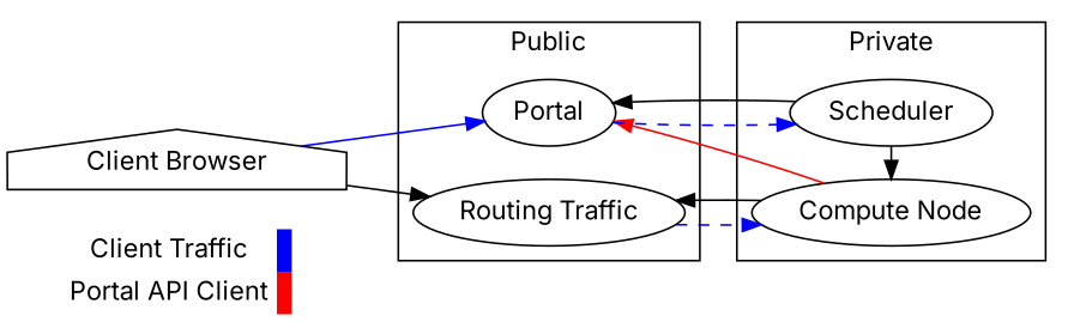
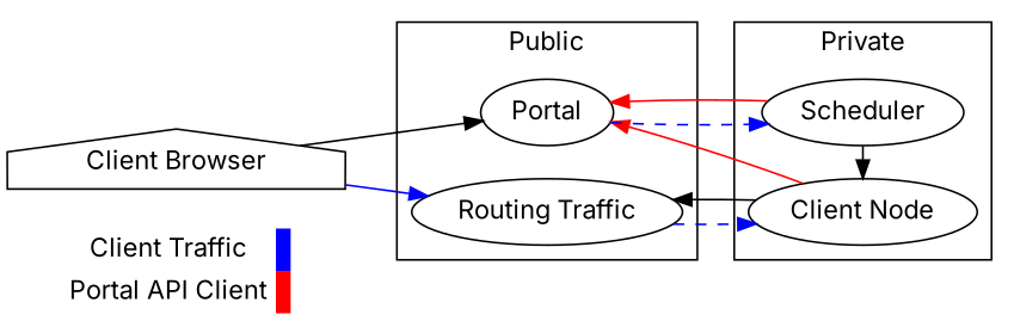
  digraph {
    fontname=Inter
    rankdir=LR
    node [fontname=Inter]
    edge [fontname=Inter]
    n1 [label=<     <TABLE BORDER="0" CELLBORDER="0" CELLSPACING="0" CELLPADDING="4">      <TR>       <TD>Client Traffic</TD>       <TD BGCOLOR="BLUE"></TD>      </TR>      <TR>       <TD>Portal API Client</TD>       <TD BGCOLOR="RED"></TD>      </TR>     </TABLE>    > margin=0 shape=none]
    Scheduler
-   "Compute Node"
+   "Compute Node" [label="Client Node"]
    Portal
    n5 [label="Routing Traffic"]
    "Client Browser" [shape=house]
    subgraph sub_1 {
      rank=source
      n1
    }
    subgraph cluster_2 {
      label=Private
      subgraph sub_3 {
        label=Private
        rank=sink
        Scheduler
        "Compute Node"
      }
    }
    subgraph cluster_4 {
      label=Public
      Portal
      n5
    }
-   Scheduler -> Portal [color=black]
+   Scheduler -> Portal [color=red]
    "Compute Node" -> Scheduler [dir=back]
    "Compute Node" -> Portal [color=red]
    "Compute Node" -> n5
    Portal -> Scheduler [color=blue style=dashed]
    Portal -> "Compute Node" [style=invis]
    n5 -> Scheduler [style=invis]
    n5 -> "Compute Node" [color=blue style=dashed]
-   "Client Browser" -> Portal [color=blue]
-   "Client Browser" -> n5 [color=black]
+   "Client Browser" -> Portal [color=black]
+   "Client Browser" -> n5 [color=blue]
  }
